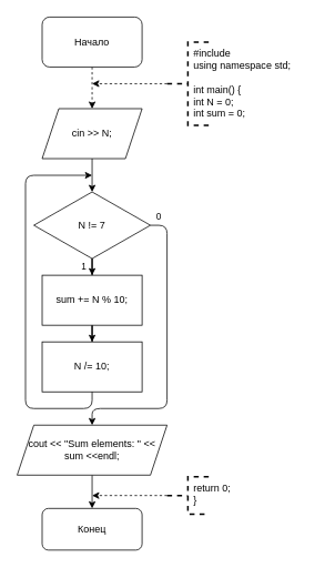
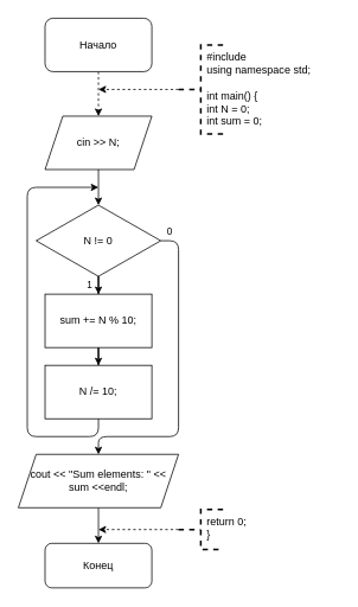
  <mxCell id="0" />
  <mxCell id="1" parent="0" />
  <mxCell id="2" style="edgeStyle=orthogonalEdgeStyle;rounded=0;orthogonalLoop=1;jettySize=auto;html=1;entryX=0.5;entryY=0;entryDx=0;entryDy=0;dashed=1;" edge="1" parent="1" source="3" target="5"><mxGeometry relative="1" as="geometry" /></mxCell>
  <mxCell id="3" value="Начало" style="rounded=1;whiteSpace=wrap;html=1;" vertex="1" parent="1"><mxGeometry x="50" y="20" width="120" height="60" as="geometry" /></mxCell>
  <mxCell id="4" style="edgeStyle=orthogonalEdgeStyle;rounded=0;orthogonalLoop=1;jettySize=auto;html=1;" edge="1" parent="1" source="5" target="7"><mxGeometry relative="1" as="geometry" /></mxCell>
  <mxCell id="5" value="cin &amp;gt;&amp;gt; N;" style="shape=parallelogram;perimeter=parallelogramPerimeter;whiteSpace=wrap;html=1;fixedSize=1;" vertex="1" parent="1"><mxGeometry x="50" y="130" width="120" height="60" as="geometry" /></mxCell>
  <mxCell id="6" value="1" style="edgeStyle=orthogonalEdgeStyle;rounded=0;orthogonalLoop=1;jettySize=auto;html=1;entryX=0.5;entryY=0;entryDx=0;entryDy=0;" edge="1" parent="1" source="7" target="9"><mxGeometry x="0.667" y="-10" relative="1" as="geometry"><mxPoint as="offset" /></mxGeometry></mxCell>
- <mxCell id="7" value="N != 7" style="rhombus;whiteSpace=wrap;html=1;" vertex="1" parent="1"><mxGeometry x="40" y="230" width="140" height="80" as="geometry" /></mxCell>
+ <mxCell id="7" value="N != 0" style="rhombus;whiteSpace=wrap;html=1;" vertex="1" parent="1"><mxGeometry x="40" y="230" width="140" height="80" as="geometry" /></mxCell>
  <mxCell id="8" style="edgeStyle=orthogonalEdgeStyle;rounded=0;orthogonalLoop=1;jettySize=auto;html=1;" edge="1" parent="1" source="9" target="10"><mxGeometry relative="1" as="geometry" /></mxCell>
  <mxCell id="9" value="sum += N % 10;" style="rounded=0;whiteSpace=wrap;html=1;" vertex="1" parent="1"><mxGeometry x="50" y="330" width="120" height="60" as="geometry" /></mxCell>
  <mxCell id="10" value="N /= 10;" style="rounded=0;whiteSpace=wrap;html=1;" vertex="1" parent="1"><mxGeometry x="50" y="410" width="120" height="60" as="geometry" /></mxCell>
  <mxCell id="11" style="edgeStyle=orthogonalEdgeStyle;rounded=0;orthogonalLoop=1;jettySize=auto;html=1;" edge="1" parent="1" source="12" target="15"><mxGeometry relative="1" as="geometry" /></mxCell>
  <mxCell id="12" value="cout &amp;lt;&amp;lt; &quot;Sum elements: &quot; &amp;lt;&amp;lt; sum &amp;lt;&amp;lt;endl;" style="shape=parallelogram;perimeter=parallelogramPerimeter;whiteSpace=wrap;html=1;fixedSize=1;" vertex="1" parent="1"><mxGeometry x="20" y="510" width="180" height="60" as="geometry" /></mxCell>
  <mxCell id="13" value="" style="endArrow=classic;html=1;exitX=0.5;exitY=1;exitDx=0;exitDy=0;" edge="1" parent="1" source="10"><mxGeometry width="50" height="50" relative="1" as="geometry"><mxPoint x="100" y="430" as="sourcePoint" /><mxPoint x="110" y="210" as="targetPoint" /><Array as="points"><mxPoint x="110" y="490" /><mxPoint x="30" y="490" /><mxPoint x="30" y="210" /></Array></mxGeometry></mxCell>
  <mxCell id="14" value="0" style="endArrow=classic;html=1;exitX=1;exitY=0.5;exitDx=0;exitDy=0;entryX=0.5;entryY=0;entryDx=0;entryDy=0;" edge="1" parent="1" source="7" target="12"><mxGeometry x="-0.943" y="10" width="50" height="50" relative="1" as="geometry"><mxPoint x="100" y="430" as="sourcePoint" /><mxPoint x="150" y="380" as="targetPoint" /><Array as="points"><mxPoint x="200" y="270" /><mxPoint x="200" y="490" /><mxPoint x="110" y="490" /></Array><mxPoint as="offset" /></mxGeometry></mxCell>
  <mxCell id="15" value="Конец" style="rounded=1;whiteSpace=wrap;html=1;" vertex="1" parent="1"><mxGeometry x="50" y="610" width="120" height="50" as="geometry" /></mxCell>
  <mxCell id="16" style="edgeStyle=orthogonalEdgeStyle;rounded=0;orthogonalLoop=1;jettySize=auto;html=1;dashed=1;" edge="1" parent="1" source="17"><mxGeometry relative="1" as="geometry"><mxPoint x="110" y="100" as="targetPoint" /></mxGeometry></mxCell>
  <mxCell id="17" value="" style="strokeWidth=2;html=1;shape=mxgraph.flowchart.annotation_2;align=left;labelPosition=right;pointerEvents=1;dashed=1;" vertex="1" parent="1"><mxGeometry x="200" y="50" width="50" height="100" as="geometry" /></mxCell>
  <mxCell id="18" value="#include&amp;nbsp;&lt;br&gt;using namespace std;&lt;br&gt;&lt;br&gt;int main() {&lt;br&gt;int N = 0;&lt;br&gt;int sum = 0;" style="text;html=1;strokeColor=none;fillColor=none;align=left;verticalAlign=middle;whiteSpace=wrap;rounded=0;dashed=1;" vertex="1" parent="1"><mxGeometry x="230" y="50" width="150" height="100" as="geometry" /></mxCell>
  <mxCell id="19" style="edgeStyle=orthogonalEdgeStyle;rounded=0;orthogonalLoop=1;jettySize=auto;html=1;dashed=1;" edge="1" parent="1" source="20"><mxGeometry relative="1" as="geometry"><mxPoint x="110" y="594.5" as="targetPoint" /></mxGeometry></mxCell>
  <mxCell id="20" value="" style="strokeWidth=2;html=1;shape=mxgraph.flowchart.annotation_2;align=left;labelPosition=right;pointerEvents=1;dashed=1;" vertex="1" parent="1"><mxGeometry x="200" y="572" width="50" height="45" as="geometry" /></mxCell>
  <mxCell id="21" value="return 0;&lt;br&gt;}" style="text;html=1;strokeColor=none;fillColor=none;align=left;verticalAlign=middle;whiteSpace=wrap;rounded=0;dashed=1;" vertex="1" parent="1"><mxGeometry x="230" y="575" width="100" height="35" as="geometry" /></mxCell>
